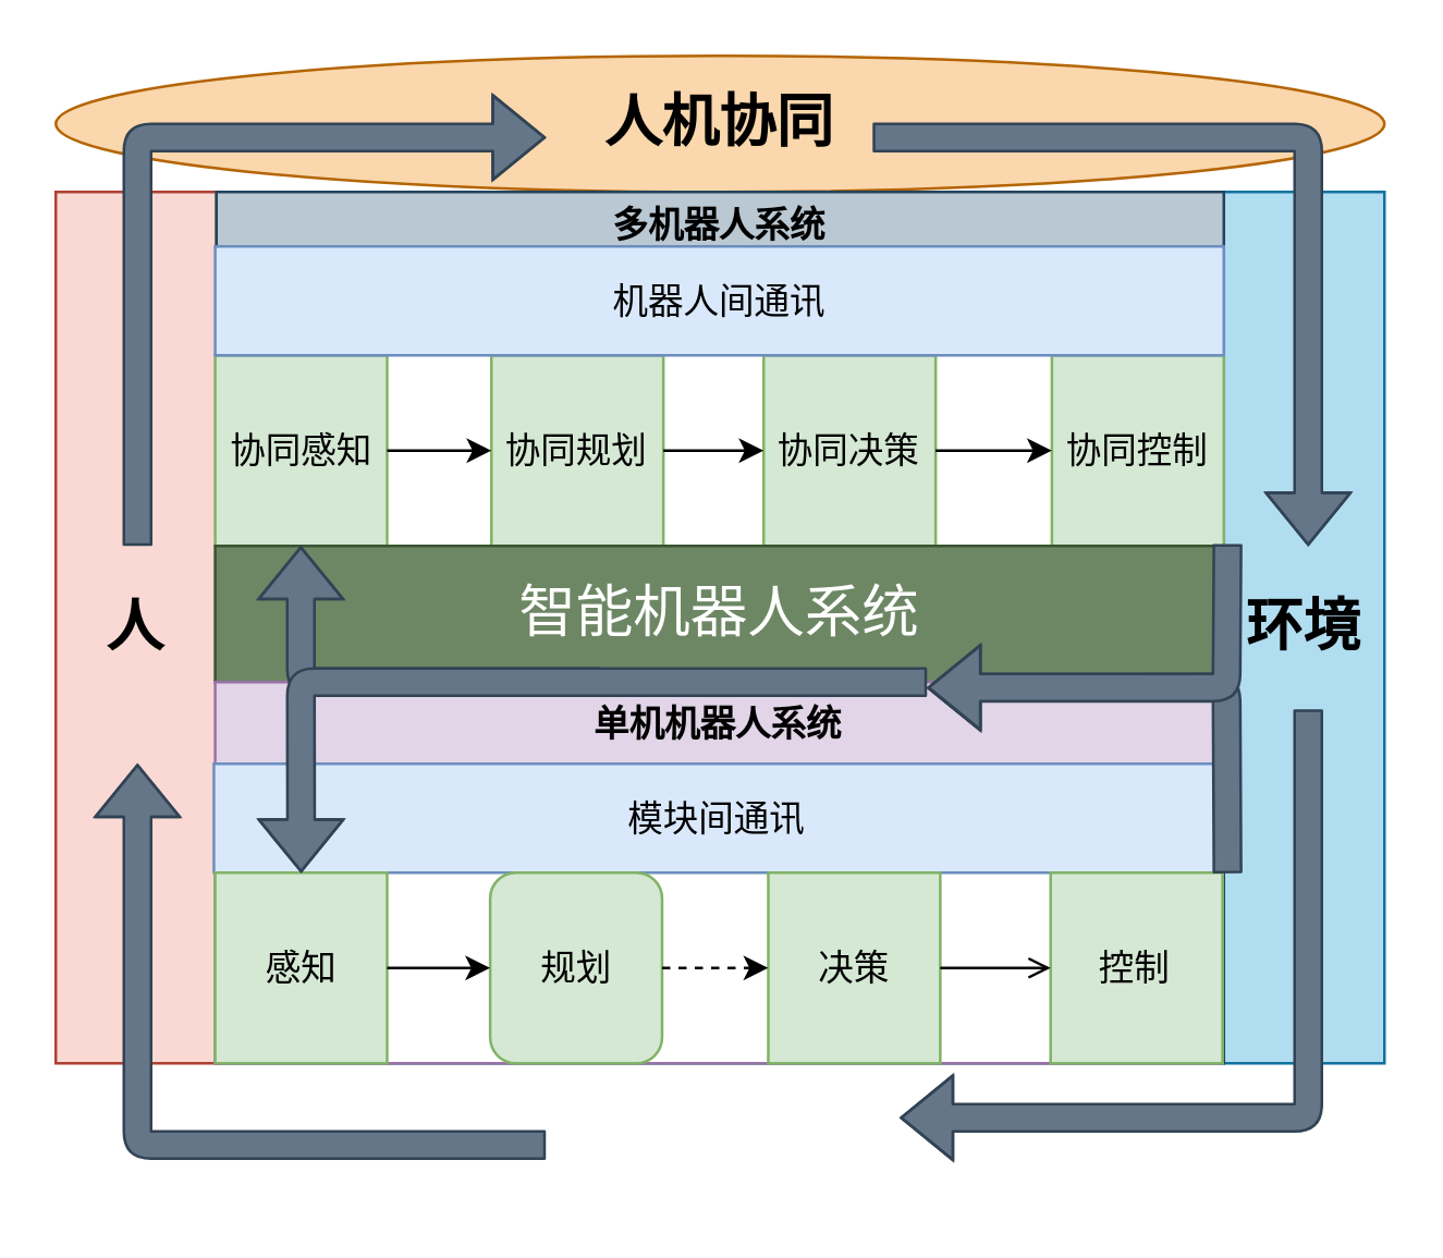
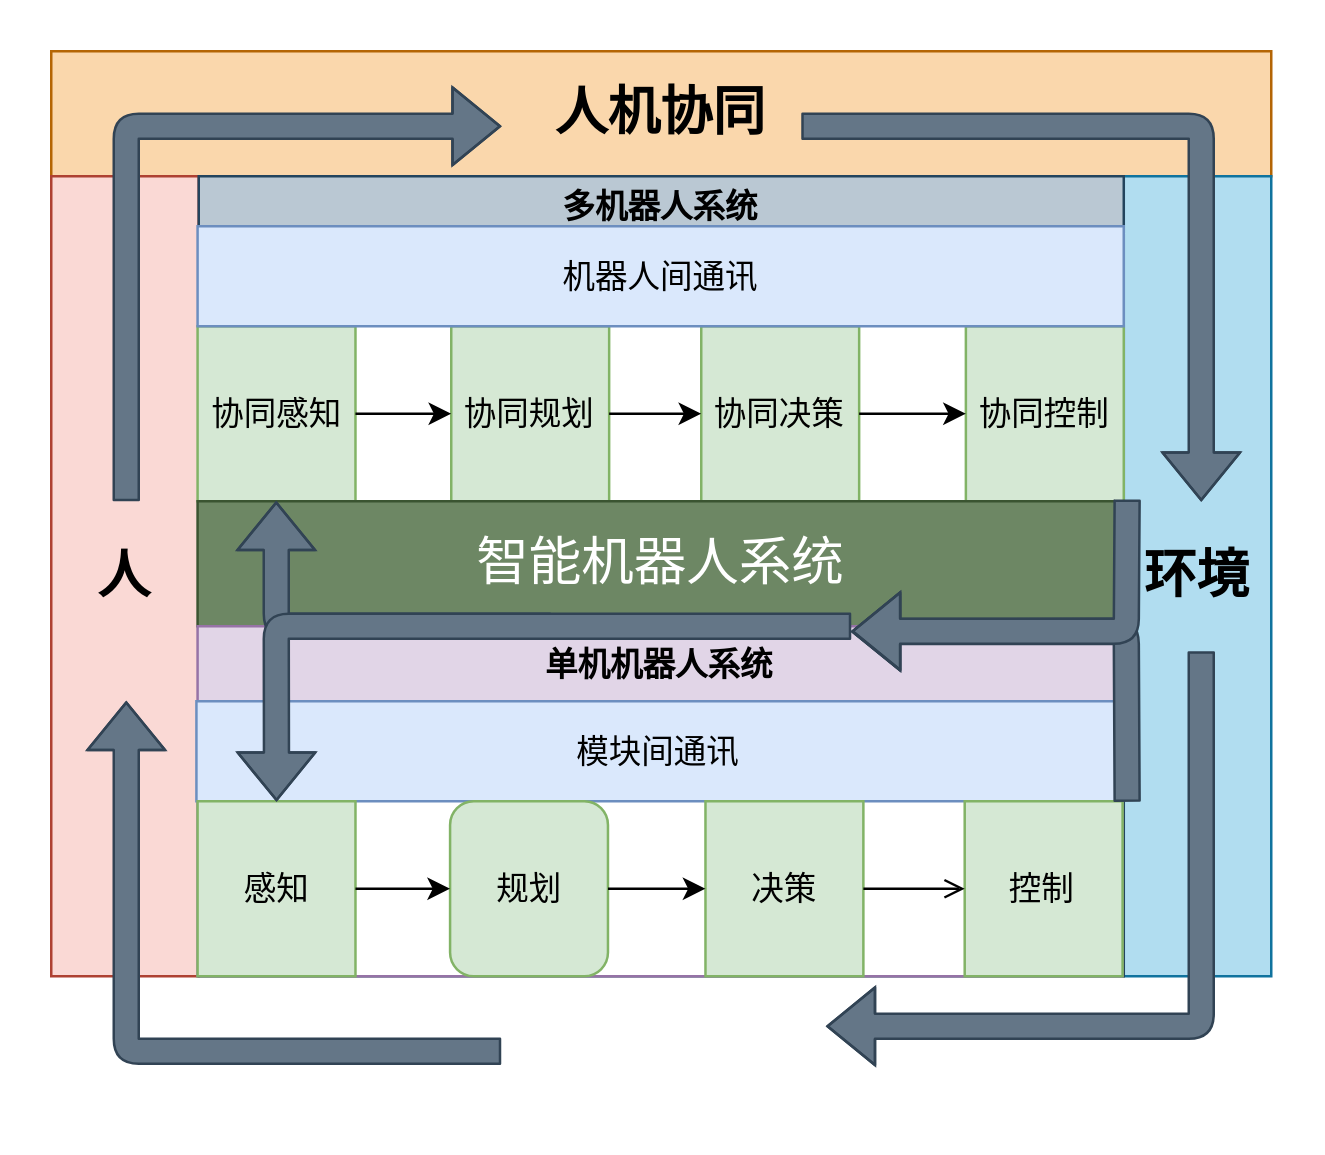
  <mxCell id="0" />
  <mxCell id="1" parent="0" />
  <mxCell id="2" value="" style="group" vertex="1" connectable="0" parent="1"><mxGeometry x="20" y="20" width="488" height="420" as="geometry" /></mxCell>
  <mxCell id="3" value="" style="group;fontFamily=Georgia;" vertex="1" connectable="0" parent="2"><mxGeometry width="488" height="420" as="geometry" /></mxCell>
- <mxCell id="4" value="人机协同" style="ellipse;whiteSpace=wrap;html=1;fillColor=#fad7ac;strokeColor=#b46504;fontSize=21;fontStyle=1;fontFamily=Georgia;" vertex="1" parent="3"><mxGeometry width="488" height="50" as="geometry" /></mxCell>
+ <mxCell id="4" value="人机协同" style="rounded=0;whiteSpace=wrap;html=1;fillColor=#fad7ac;strokeColor=#b46504;fontSize=21;fontStyle=1;fontFamily=Georgia;" vertex="1" parent="3"><mxGeometry width="488" height="50" as="geometry" /></mxCell>
  <mxCell id="5" value="环境" style="rounded=0;whiteSpace=wrap;html=1;fillColor=#b1ddf0;strokeColor=#10739e;fontSize=21;fontStyle=1;fontFamily=Georgia;" vertex="1" parent="3"><mxGeometry x="429" y="50" width="59" height="320" as="geometry" /></mxCell>
  <mxCell id="6" value="人" style="rounded=0;whiteSpace=wrap;html=1;fillColor=#fad9d5;strokeColor=#ae4132;fontSize=21;fontStyle=1;fontFamily=Georgia;" vertex="1" parent="3"><mxGeometry y="50" width="59" height="320" as="geometry" /></mxCell>
  <mxCell id="7" value="多机器人系统" style="swimlane;fillColor=#bac8d3;strokeColor=#23445d;fontSize=13;fontFamily=Georgia;" vertex="1" parent="3"><mxGeometry x="59" y="50" width="370.01" height="320" as="geometry" /></mxCell>
  <mxCell id="8" value="协同感知" style="rounded=0;whiteSpace=wrap;html=1;fillColor=#d5e8d4;strokeColor=#82b366;fontSize=13;fontFamily=Georgia;" vertex="1" parent="7"><mxGeometry x="-0.47" y="60" width="63.16" height="70" as="geometry" /></mxCell>
  <mxCell id="9" value="协同规划" style="rounded=0;whiteSpace=wrap;html=1;fillColor=#d5e8d4;strokeColor=#82b366;fontSize=13;fontFamily=Georgia;" vertex="1" parent="7"><mxGeometry x="101" y="60" width="63.16" height="70" as="geometry" /></mxCell>
  <mxCell id="10" style="edgeStyle=orthogonalEdgeStyle;rounded=0;orthogonalLoop=1;jettySize=auto;html=1;exitX=1;exitY=0.5;exitDx=0;exitDy=0;entryX=0;entryY=0.5;entryDx=0;entryDy=0;fontSize=13;fontFamily=Georgia;" edge="1" parent="7" source="8" target="9"><mxGeometry x="340" y="100" as="geometry" /></mxCell>
  <mxCell id="11" value="协同决策" style="rounded=0;whiteSpace=wrap;html=1;fillColor=#d5e8d4;strokeColor=#82b366;fontSize=13;fontFamily=Georgia;" vertex="1" parent="7"><mxGeometry x="201" y="60" width="63.16" height="70" as="geometry" /></mxCell>
  <mxCell id="12" style="edgeStyle=orthogonalEdgeStyle;rounded=0;orthogonalLoop=1;jettySize=auto;html=1;exitX=1;exitY=0.5;exitDx=0;exitDy=0;entryX=0;entryY=0.5;entryDx=0;entryDy=0;fontSize=13;fontFamily=Georgia;" edge="1" parent="7" source="9" target="11"><mxGeometry x="340" y="100" as="geometry" /></mxCell>
  <mxCell id="13" value="协同控制" style="rounded=0;whiteSpace=wrap;html=1;fillColor=#d5e8d4;strokeColor=#82b366;fontSize=13;fontFamily=Georgia;" vertex="1" parent="7"><mxGeometry x="306.85" y="60" width="63.16" height="70" as="geometry" /></mxCell>
  <mxCell id="14" style="edgeStyle=orthogonalEdgeStyle;rounded=0;orthogonalLoop=1;jettySize=auto;html=1;exitX=1;exitY=0.5;exitDx=0;exitDy=0;entryX=0;entryY=0.5;entryDx=0;entryDy=0;fontSize=13;fontFamily=Georgia;" edge="1" parent="7" source="11" target="13"><mxGeometry x="340" y="100" as="geometry" /></mxCell>
  <mxCell id="15" value="机器人间通讯" style="rounded=0;whiteSpace=wrap;html=1;fillColor=#dae8fc;strokeColor=#6c8ebf;fontSize=13;fontFamily=Georgia;" vertex="1" parent="7"><mxGeometry x="-0.47" y="20" width="370.47" height="40" as="geometry" /></mxCell>
  <mxCell id="16" value="智能机器人系统" style="rounded=0;whiteSpace=wrap;html=1;fontSize=21;fillColor=#6d8764;strokeColor=#3A5431;fontColor=#ffffff;fontFamily=Georgia;" vertex="1" parent="7"><mxGeometry x="-0.47" y="130" width="370.47" height="50" as="geometry" /></mxCell>
  <mxCell id="17" value="单机机器人系统" style="swimlane;fillColor=#e1d5e7;strokeColor=#9673a6;fontSize=13;startSize=30;fontFamily=Georgia;" vertex="1" parent="7"><mxGeometry x="-0.47" y="180" width="370.01" height="140" as="geometry" /></mxCell>
  <mxCell id="18" value="模块间通讯" style="rounded=0;whiteSpace=wrap;html=1;fillColor=#dae8fc;strokeColor=#6c8ebf;fontSize=13;fontFamily=Georgia;" vertex="1" parent="17"><mxGeometry x="-0.46" y="30" width="370.47" height="40" as="geometry" /></mxCell>
  <mxCell id="19" value="感知" style="rounded=0;whiteSpace=wrap;html=1;fillColor=#d5e8d4;strokeColor=#82b366;fontSize=13;fontFamily=Georgia;" vertex="1" parent="17"><mxGeometry y="70" width="63.16" height="70" as="geometry" /></mxCell>
  <mxCell id="20" value="规划" style="whiteSpace=wrap;html=1;fillColor=#d5e8d4;strokeColor=#82b366;fontSize=13;fontFamily=Georgia;rounded=1;" vertex="1" parent="17"><mxGeometry x="101" y="70" width="63.16" height="70" as="geometry" /></mxCell>
  <mxCell id="21" style="edgeStyle=orthogonalEdgeStyle;rounded=0;orthogonalLoop=1;jettySize=auto;html=1;exitX=1;exitY=0.5;exitDx=0;exitDy=0;entryX=0;entryY=0.5;entryDx=0;entryDy=0;fontSize=13;fontFamily=Georgia;" edge="1" parent="17" source="19" target="20"><mxGeometry x="40" y="30" as="geometry" /></mxCell>
  <mxCell id="22" value="决策" style="rounded=0;whiteSpace=wrap;html=1;fillColor=#d5e8d4;strokeColor=#82b366;fontSize=13;fontFamily=Georgia;" vertex="1" parent="17"><mxGeometry x="203.16" y="70" width="63.16" height="70" as="geometry" /></mxCell>
- <mxCell id="23" style="edgeStyle=orthogonalEdgeStyle;rounded=0;orthogonalLoop=1;jettySize=auto;html=1;exitX=1;exitY=0.5;exitDx=0;exitDy=0;entryX=0;entryY=0.5;entryDx=0;entryDy=0;fontSize=13;fontFamily=Georgia;dashed=1;" edge="1" parent="17" source="20" target="22"><mxGeometry x="40" y="30" as="geometry" /></mxCell>
+ <mxCell id="23" style="edgeStyle=orthogonalEdgeStyle;rounded=0;orthogonalLoop=1;jettySize=auto;html=1;exitX=1;exitY=0.5;exitDx=0;exitDy=0;entryX=0;entryY=0.5;entryDx=0;entryDy=0;fontSize=13;fontFamily=Georgia;" edge="1" parent="17" source="20" target="22"><mxGeometry x="40" y="30" as="geometry" /></mxCell>
  <mxCell id="24" value="控制" style="rounded=0;whiteSpace=wrap;html=1;fillColor=#d5e8d4;strokeColor=#82b366;fontSize=13;fontFamily=Georgia;" vertex="1" parent="17"><mxGeometry x="306.85" y="70" width="63.16" height="70" as="geometry" /></mxCell>
  <mxCell id="25" style="edgeStyle=orthogonalEdgeStyle;rounded=0;orthogonalLoop=1;jettySize=auto;html=1;exitX=1;exitY=0.5;exitDx=0;exitDy=0;entryX=0;entryY=0.5;entryDx=0;entryDy=0;fontSize=13;fontFamily=Georgia;endArrow=open;" edge="1" parent="17" source="22" target="24"><mxGeometry x="40" y="30" as="geometry" /></mxCell>
  <mxCell id="26" value="" style="shape=flexArrow;endArrow=classic;html=1;fontSize=21;fillColor=#647687;strokeColor=#314354;entryX=0.62;entryY=0.009;entryDx=0;entryDy=0;entryPerimeter=0;fontFamily=Georgia;exitX=0.023;exitY=0.782;exitDx=0;exitDy=0;exitPerimeter=0;" edge="1" parent="17" source="5"><mxGeometry width="50" height="50" relative="1" as="geometry"><mxPoint x="363.53" y="66" as="sourcePoint" /><mxPoint x="261.466" y="2.17" as="targetPoint" /><Array as="points"><mxPoint x="371.47" y="2" /></Array></mxGeometry></mxCell>
  <mxCell id="27" value="" style="shape=flexArrow;endArrow=classic;html=1;fontSize=21;fillColor=#647687;strokeColor=#314354;entryX=0.62;entryY=0.009;entryDx=0;entryDy=0;entryPerimeter=0;fontFamily=Georgia;exitX=0.023;exitY=0.404;exitDx=0;exitDy=0;exitPerimeter=0;" edge="1" parent="17" source="5"><mxGeometry width="50" height="50" relative="1" as="geometry"><mxPoint x="363.47" y="-54" as="sourcePoint" /><mxPoint x="261.526" y="2.0" as="targetPoint" /><Array as="points"><mxPoint x="371.47" y="2" /></Array></mxGeometry></mxCell>
  <mxCell id="28" value="" style="shape=flexArrow;endArrow=classic;html=1;fontSize=21;fillColor=#647687;strokeColor=#314354;fontFamily=Georgia;" edge="1" parent="7"><mxGeometry width="50" height="50" relative="1" as="geometry"><mxPoint x="141" y="180" as="sourcePoint" /><mxPoint x="31" y="130" as="targetPoint" /><Array as="points"><mxPoint x="31" y="180" /></Array></mxGeometry></mxCell>
  <mxCell id="29" value="" style="shape=flexArrow;endArrow=classic;html=1;fontSize=21;fillColor=#647687;strokeColor=#314354;entryX=0.5;entryY=0;entryDx=0;entryDy=0;fontFamily=Georgia;" edge="1" parent="3" target="19"><mxGeometry width="50" height="50" relative="1" as="geometry"><mxPoint x="320" y="230" as="sourcePoint" /><mxPoint x="90" y="250" as="targetPoint" /><Array as="points"><mxPoint x="90" y="230" /></Array></mxGeometry></mxCell>
  <mxCell id="30" value="" style="shape=flexArrow;endArrow=classic;html=1;fontSize=21;fillColor=#647687;strokeColor=#314354;fontFamily=Georgia;" edge="1" parent="2"><mxGeometry width="50" height="50" as="geometry"><mxPoint x="30" y="180" as="sourcePoint" /><mxPoint x="180" y="30" as="targetPoint" /><Array as="points"><mxPoint x="30" y="30" /></Array></mxGeometry></mxCell>
  <mxCell id="31" value="" style="shape=flexArrow;endArrow=classic;html=1;fontSize=21;fillColor=#647687;strokeColor=#314354;fontFamily=Georgia;" edge="1" parent="2"><mxGeometry width="50" height="50" as="geometry"><mxPoint x="300" y="30" as="sourcePoint" /><mxPoint x="460" y="180" as="targetPoint" /><Array as="points"><mxPoint x="460" y="30" /></Array></mxGeometry></mxCell>
  <mxCell id="32" value="" style="shape=flexArrow;endArrow=classic;html=1;fontSize=21;fillColor=#647687;strokeColor=#314354;fontFamily=Georgia;" edge="1" parent="2"><mxGeometry width="50" height="50" as="geometry"><mxPoint x="460" y="240" as="sourcePoint" /><mxPoint x="310" y="390" as="targetPoint" /><Array as="points"><mxPoint x="460" y="390" /></Array></mxGeometry></mxCell>
  <mxCell id="33" value="" style="shape=flexArrow;endArrow=classic;html=1;fontSize=21;fillColor=#647687;strokeColor=#314354;fontFamily=Georgia;" edge="1" parent="2"><mxGeometry width="50" height="50" as="geometry"><mxPoint x="180" y="400" as="sourcePoint" /><mxPoint x="30" y="260" as="targetPoint" /><Array as="points"><mxPoint x="30" y="400" /></Array></mxGeometry></mxCell>
